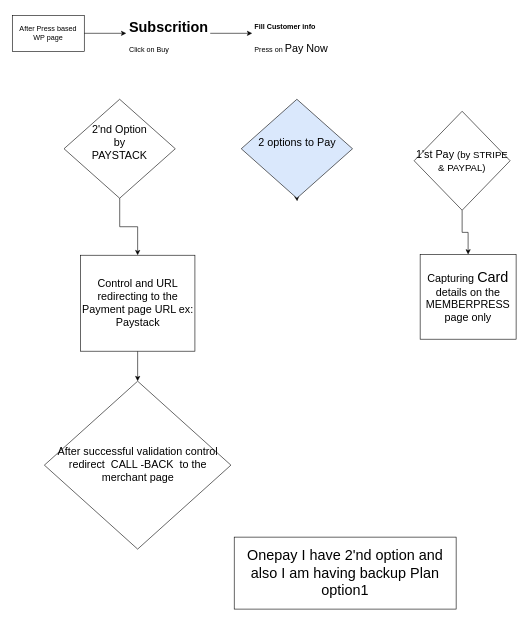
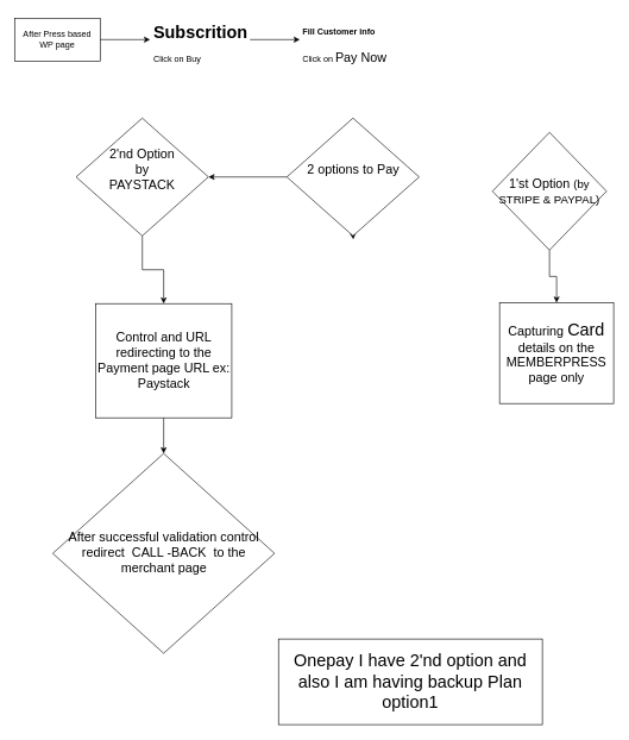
  <mxCell id="0" />
  <mxCell id="1" parent="0" />
  <mxCell id="2" value="After Press based WP page" style="rounded=0;whiteSpace=wrap;html=1;" vertex="1" parent="1"><mxGeometry x="20" y="25" width="120" height="60" as="geometry" /></mxCell>
  <mxCell id="3" value="" style="endArrow=classic;html=1;rounded=0;exitX=1;exitY=0.5;exitDx=0;exitDy=0;" edge="1" parent="1" source="2"><mxGeometry width="50" height="50" relative="1" as="geometry"><mxPoint x="140" y="80" as="sourcePoint" /><mxPoint x="210" y="55" as="targetPoint" /></mxGeometry></mxCell>
  <mxCell id="4" value="&lt;h1&gt;Subscrition&lt;/h1&gt;&lt;p&gt;Click on Buy&lt;span style=&quot;white-space: pre&quot;&gt; &lt;/span&gt;&lt;br&gt;&lt;/p&gt;" style="text;html=1;strokeColor=none;fillColor=none;spacing=5;spacingTop=-20;whiteSpace=wrap;overflow=hidden;rounded=0;" vertex="1" parent="1"><mxGeometry x="210" y="25" width="140" height="70" as="geometry" /></mxCell>
  <mxCell id="5" value="" style="endArrow=classic;html=1;rounded=0;exitX=1;exitY=0.5;exitDx=0;exitDy=0;" edge="1" parent="1"><mxGeometry width="50" height="50" relative="1" as="geometry"><mxPoint x="350" y="55" as="sourcePoint" /><mxPoint x="420" y="55" as="targetPoint" /></mxGeometry></mxCell>
- <mxCell id="6" value="&lt;h1&gt;&lt;font style=&quot;font-size: 12px&quot;&gt;Fill Customer info&lt;/font&gt;&lt;br&gt;&lt;/h1&gt;&lt;p&gt;Press on &lt;font style=&quot;font-size: 18px&quot;&gt;Pay Now&lt;/font&gt;&lt;span style=&quot;white-space: pre&quot;&gt;&lt;/span&gt;&lt;br&gt;&lt;/p&gt;" style="text;html=1;strokeColor=none;fillColor=none;spacing=5;spacingTop=-20;whiteSpace=wrap;overflow=hidden;rounded=0;" vertex="1" parent="1"><mxGeometry x="419" y="20" width="151" height="95" as="geometry" /></mxCell>
+ <mxCell id="6" value="&lt;h1&gt;&lt;font style=&quot;font-size: 12px&quot;&gt;Fill Customer info&lt;/font&gt;&lt;br&gt;&lt;/h1&gt;&lt;p&gt;Click on &lt;font style=&quot;font-size: 18px&quot;&gt;Pay Now&lt;/font&gt;&lt;span style=&quot;white-space: pre&quot;&gt;&lt;/span&gt;&lt;br&gt;&lt;/p&gt;" style="text;html=1;strokeColor=none;fillColor=none;spacing=5;spacingTop=-20;whiteSpace=wrap;overflow=hidden;rounded=0;" vertex="1" parent="1"><mxGeometry x="419" y="20" width="151" height="95" as="geometry" /></mxCell>
  <mxCell id="7" style="edgeStyle=orthogonalEdgeStyle;rounded=0;orthogonalLoop=1;jettySize=auto;html=1;exitX=0.5;exitY=1;exitDx=0;exitDy=0;fontSize=18;" edge="1" parent="1" source="9"><mxGeometry relative="1" as="geometry"><mxPoint x="495" y="335" as="targetPoint" /></mxGeometry></mxCell>
- <mxCell id="9" value="&lt;div&gt;2 options to Pay&lt;/div&gt;&lt;div&gt;&lt;br&gt;&lt;/div&gt;" style="rhombus;whiteSpace=wrap;html=1;fontSize=18;fillColor=#dae8fc;" vertex="1" parent="1"><mxGeometry x="401.75" y="165" width="185.5" height="165" as="geometry" /></mxCell>
+ <mxCell id="8" value="" style="edgeStyle=orthogonalEdgeStyle;rounded=0;orthogonalLoop=1;jettySize=auto;html=1;fontSize=24;" edge="1" parent="1" source="9" target="14"><mxGeometry relative="1" as="geometry" /></mxCell>
+ <mxCell id="9" value="&lt;div&gt;2 options to Pay&lt;/div&gt;&lt;div&gt;&lt;br&gt;&lt;/div&gt;" style="rhombus;whiteSpace=wrap;html=1;fontSize=18;" vertex="1" parent="1"><mxGeometry x="401.75" y="165" width="185.5" height="165" as="geometry" /></mxCell>
  <mxCell id="10" value="" style="edgeStyle=orthogonalEdgeStyle;rounded=0;orthogonalLoop=1;jettySize=auto;html=1;fontSize=12;" edge="1" parent="1" source="11" target="12"><mxGeometry relative="1" as="geometry" /></mxCell>
- <mxCell id="11" value="1'st Pay &lt;font size=&quot;3&quot;&gt;(by STRIPE &amp;amp; PAYPAL)&lt;/font&gt;" style="rhombus;whiteSpace=wrap;html=1;fontSize=18;" vertex="1" parent="1"><mxGeometry x="690" y="185" width="160" height="165" as="geometry" /></mxCell>
+ <mxCell id="11" value="1'st Option &lt;font size=&quot;3&quot;&gt;(by STRIPE &amp;amp; PAYPAL)&lt;/font&gt;" style="rhombus;whiteSpace=wrap;html=1;fontSize=18;" vertex="1" parent="1"><mxGeometry x="690" y="185" width="160" height="165" as="geometry" /></mxCell>
  <mxCell id="12" value="Capturing &lt;font style=&quot;font-size: 24px&quot;&gt;Card&lt;/font&gt; details on the MEMBERPRESS page only" style="whiteSpace=wrap;html=1;fontSize=18;" vertex="1" parent="1"><mxGeometry x="700" y="423.75" width="160" height="141.25" as="geometry" /></mxCell>
  <mxCell id="13" value="" style="edgeStyle=orthogonalEdgeStyle;rounded=0;orthogonalLoop=1;jettySize=auto;html=1;fontSize=24;" edge="1" parent="1" source="14" target="16"><mxGeometry relative="1" as="geometry" /></mxCell>
  <mxCell id="14" value="&lt;div&gt;2'nd Option&lt;br&gt;by&lt;br&gt;PAYSTACK&lt;br&gt;&lt;/div&gt;&lt;div&gt;&lt;br&gt;&lt;/div&gt;" style="rhombus;whiteSpace=wrap;html=1;fontSize=18;" vertex="1" parent="1"><mxGeometry x="106.25" y="165" width="185.5" height="165" as="geometry" /></mxCell>
  <mxCell id="15" value="" style="edgeStyle=orthogonalEdgeStyle;rounded=0;orthogonalLoop=1;jettySize=auto;html=1;fontSize=24;" edge="1" parent="1" source="16" target="17"><mxGeometry relative="1" as="geometry" /></mxCell>
  <mxCell id="16" value="Control and URL redirecting to the Payment page URL ex: Paystack " style="whiteSpace=wrap;html=1;fontSize=18;" vertex="1" parent="1"><mxGeometry x="133.5" y="425" width="191" height="160" as="geometry" /></mxCell>
  <mxCell id="17" value="After successful validation control redirect&amp;nbsp; CALL -BACK&amp;nbsp; to the merchant page" style="rhombus;whiteSpace=wrap;html=1;fontSize=18;" vertex="1" parent="1"><mxGeometry x="73.5" y="635" width="311" height="280" as="geometry" /></mxCell>
  <mxCell id="18" value="Onepay I have 2'nd option and also I am having backup Plan option1" style="rounded=0;whiteSpace=wrap;html=1;fontSize=24;" vertex="1" parent="1"><mxGeometry x="390" y="895" width="370" height="120" as="geometry" /></mxCell>
